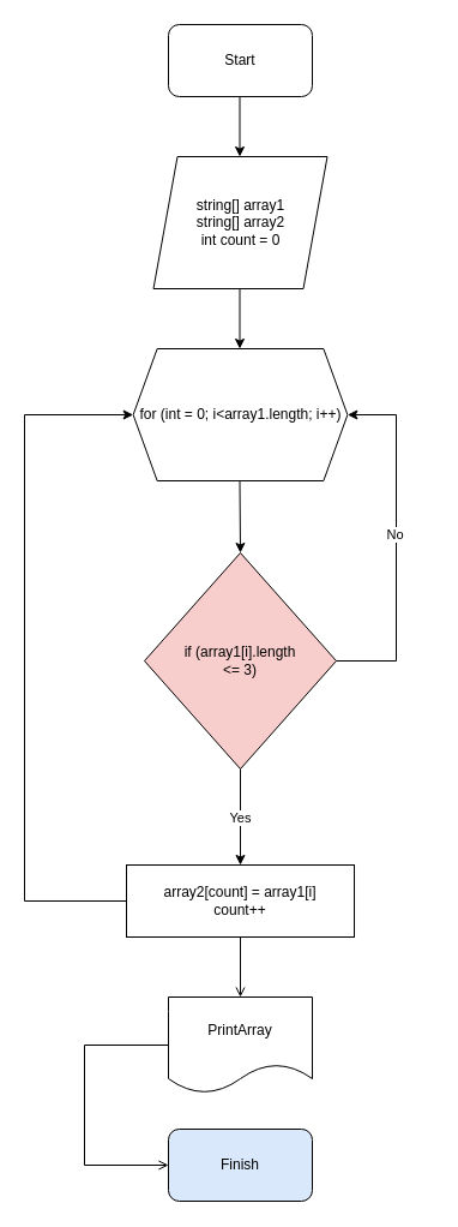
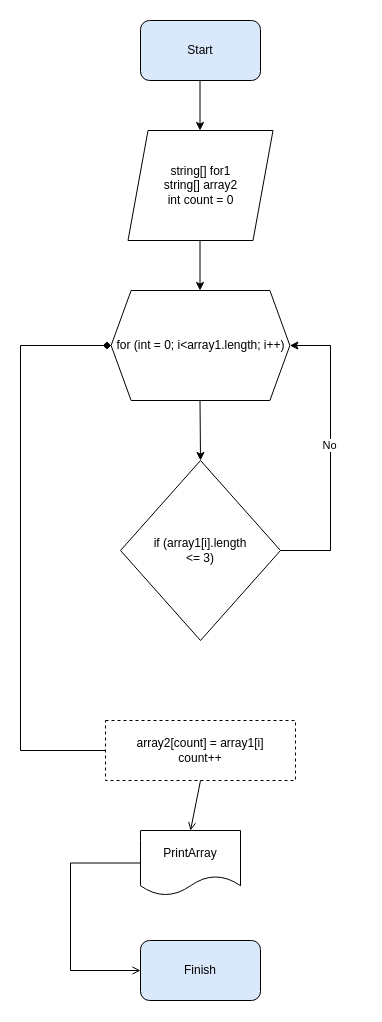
  <mxCell id="0" />
  <mxCell id="1" parent="0" />
- <mxCell id="2" value="Start" style="rounded=1;whiteSpace=wrap;html=1;" vertex="1" parent="1"><mxGeometry x="140" y="20" width="120" height="60" as="geometry" /></mxCell>
+ <mxCell id="2" value="Start" style="rounded=1;whiteSpace=wrap;html=1;fillColor=#dae8fc;" vertex="1" parent="1"><mxGeometry x="140" y="20" width="120" height="60" as="geometry" /></mxCell>
  <mxCell id="3" value="" style="endArrow=classic;html=1;rounded=0;exitX=0.5;exitY=1;exitDx=0;exitDy=0;entryX=0.5;entryY=0;entryDx=0;entryDy=0;" edge="1" parent="1"><mxGeometry width="50" height="50" relative="1" as="geometry"><mxPoint x="199.5" y="80" as="sourcePoint" /><mxPoint x="199.5" y="130" as="targetPoint" /></mxGeometry></mxCell>
- <mxCell id="4" value="string[] array1&lt;br&gt;string[] array2&lt;br&gt;int count = 0" style="shape=parallelogram;perimeter=parallelogramPerimeter;whiteSpace=wrap;html=1;fixedSize=1;" vertex="1" parent="1"><mxGeometry x="127.5" y="130" width="145" height="110" as="geometry" /></mxCell>
+ <mxCell id="4" value="string[] for1&lt;br&gt;string[] array2&lt;br&gt;int count = 0" style="shape=parallelogram;perimeter=parallelogramPerimeter;whiteSpace=wrap;html=1;fixedSize=1;" vertex="1" parent="1"><mxGeometry x="127.5" y="130" width="145" height="110" as="geometry" /></mxCell>
  <mxCell id="5" value="for (int = 0; i&amp;lt;array1.length; i++)" style="shape=hexagon;perimeter=hexagonPerimeter2;whiteSpace=wrap;html=1;fixedSize=1;" vertex="1" parent="1"><mxGeometry x="110.63" y="290" width="178.75" height="110" as="geometry" /></mxCell>
  <mxCell id="6" value="" style="endArrow=classic;html=1;rounded=0;exitX=0.5;exitY=1;exitDx=0;exitDy=0;entryX=0.5;entryY=0;entryDx=0;entryDy=0;" edge="1" parent="1"><mxGeometry width="50" height="50" relative="1" as="geometry"><mxPoint x="199.5" y="240" as="sourcePoint" /><mxPoint x="199.5" y="290" as="targetPoint" /></mxGeometry></mxCell>
- <mxCell id="7" value="if (array1[i].length&lt;br&gt;&amp;lt;= 3)" style="rhombus;whiteSpace=wrap;html=1;fillColor=#f8cecc;" vertex="1" parent="1"><mxGeometry x="120.01" y="460" width="160" height="180" as="geometry" /></mxCell>
+ <mxCell id="7" value="if (array1[i].length&lt;br&gt;&amp;lt;= 3)" style="rhombus;whiteSpace=wrap;html=1;" vertex="1" parent="1"><mxGeometry x="120.01" y="460" width="160" height="180" as="geometry" /></mxCell>
  <mxCell id="8" value="" style="endArrow=classic;html=1;rounded=0;exitX=0.5;exitY=1;exitDx=0;exitDy=0;entryX=0.5;entryY=0;entryDx=0;entryDy=0;" edge="1" parent="1" target="7"><mxGeometry width="50" height="50" relative="1" as="geometry"><mxPoint x="199.5" y="400" as="sourcePoint" /><mxPoint x="199.5" y="450" as="targetPoint" /></mxGeometry></mxCell>
  <mxCell id="9" value="" style="edgeStyle=elbowEdgeStyle;elbow=horizontal;endArrow=classic;html=1;rounded=0;entryX=1;entryY=0.5;entryDx=0;entryDy=0;" edge="1" parent="1" target="5"><mxGeometry width="50" height="50" relative="1" as="geometry"><mxPoint x="280.01" y="550" as="sourcePoint" /><mxPoint x="330.01" y="500" as="targetPoint" /><Array as="points"><mxPoint x="330" y="490" /><mxPoint x="350" y="440" /></Array></mxGeometry></mxCell>
  <mxCell id="10" value="No" style="edgeLabel;html=1;align=center;verticalAlign=middle;resizable=0;points=[];" vertex="1" connectable="0" parent="9"><mxGeometry x="0.239" y="2" relative="1" as="geometry"><mxPoint y="28" as="offset" /></mxGeometry></mxCell>
- <mxCell id="11" value="array2[count] = array1[i]&lt;br&gt;count++" style="rounded=0;whiteSpace=wrap;html=1;" vertex="1" parent="1"><mxGeometry x="105.01" y="720" width="190.01" height="60" as="geometry" /></mxCell>
- <mxCell id="12" value="" style="endArrow=classic;html=1;rounded=0;exitX=0.5;exitY=1;exitDx=0;exitDy=0;entryX=0.5;entryY=0;entryDx=0;entryDy=0;" edge="1" parent="1" source="7" target="11"><mxGeometry width="50" height="50" relative="1" as="geometry"><mxPoint x="220" y="780" as="sourcePoint" /><mxPoint x="270" y="730" as="targetPoint" /></mxGeometry></mxCell>
- <mxCell id="13" value="Yes" style="edgeLabel;html=1;align=center;verticalAlign=middle;resizable=0;points=[];" vertex="1" connectable="0" parent="12"><mxGeometry x="-0.25" y="-1" relative="1" as="geometry"><mxPoint y="10" as="offset" /></mxGeometry></mxCell>
- <mxCell id="14" value="" style="edgeStyle=elbowEdgeStyle;elbow=horizontal;endArrow=classic;html=1;rounded=0;entryX=0;entryY=0.5;entryDx=0;entryDy=0;exitX=0;exitY=0.5;exitDx=0;exitDy=0;" edge="1" parent="1" source="11" target="5"><mxGeometry width="50" height="50" relative="1" as="geometry"><mxPoint x="290.01" y="560" as="sourcePoint" /><mxPoint x="299.38" y="355" as="targetPoint" /><Array as="points"><mxPoint x="20" y="630" /><mxPoint x="360" y="450" /></Array></mxGeometry></mxCell>
- <mxCell id="15" value="PrintArray" style="shape=document;whiteSpace=wrap;html=1;boundedLbl=1;" vertex="1" parent="1"><mxGeometry x="140.01" y="830" width="120" height="80" as="geometry" /></mxCell>
+ <mxCell id="11" value="array2[count] = array1[i]&lt;br&gt;count++" style="rounded=0;whiteSpace=wrap;html=1;dashed=1;" vertex="1" parent="1"><mxGeometry x="105.01" y="720" width="190.01" height="60" as="geometry" /></mxCell>
+ <mxCell id="14" value="" style="edgeStyle=elbowEdgeStyle;elbow=horizontal;endArrow=diamond;html=1;rounded=0;entryX=0;entryY=0.5;entryDx=0;entryDy=0;exitX=0;exitY=0.5;exitDx=0;exitDy=0;" edge="1" parent="1" source="11" target="5"><mxGeometry width="50" height="50" relative="1" as="geometry"><mxPoint x="290.01" y="560" as="sourcePoint" /><mxPoint x="299.38" y="355" as="targetPoint" /><Array as="points"><mxPoint x="20" y="630" /><mxPoint x="360" y="450" /></Array></mxGeometry></mxCell>
+ <mxCell id="15" value="PrintArray" style="shape=document;whiteSpace=wrap;html=1;boundedLbl=1;" vertex="1" parent="1"><mxGeometry x="140.01" y="830" width="100" height="65" as="geometry" /></mxCell>
  <mxCell id="16" value="" style="endArrow=open;html=1;rounded=0;exitX=0.5;exitY=1;exitDx=0;exitDy=0;entryX=0.5;entryY=0;entryDx=0;entryDy=0;" edge="1" parent="1" source="11" target="15"><mxGeometry width="50" height="50" relative="1" as="geometry"><mxPoint x="220" y="770" as="sourcePoint" /><mxPoint x="270" y="720" as="targetPoint" /></mxGeometry></mxCell>
  <mxCell id="17" value="Finish" style="rounded=1;whiteSpace=wrap;html=1;fillColor=#dae8fc;" vertex="1" parent="1"><mxGeometry x="140" y="940" width="120" height="60" as="geometry" /></mxCell>
  <mxCell id="18" value="" style="edgeStyle=elbowEdgeStyle;elbow=horizontal;endArrow=open;html=1;rounded=0;exitX=0;exitY=0.5;exitDx=0;exitDy=0;entryX=0;entryY=0.5;entryDx=0;entryDy=0;" edge="1" parent="1" source="15" target="17"><mxGeometry width="50" height="50" relative="1" as="geometry"><mxPoint x="95" y="897.5" as="sourcePoint" /><mxPoint x="90" y="970" as="targetPoint" /><Array as="points"><mxPoint x="70" y="995" /><mxPoint x="30" y="974" /></Array></mxGeometry></mxCell>
